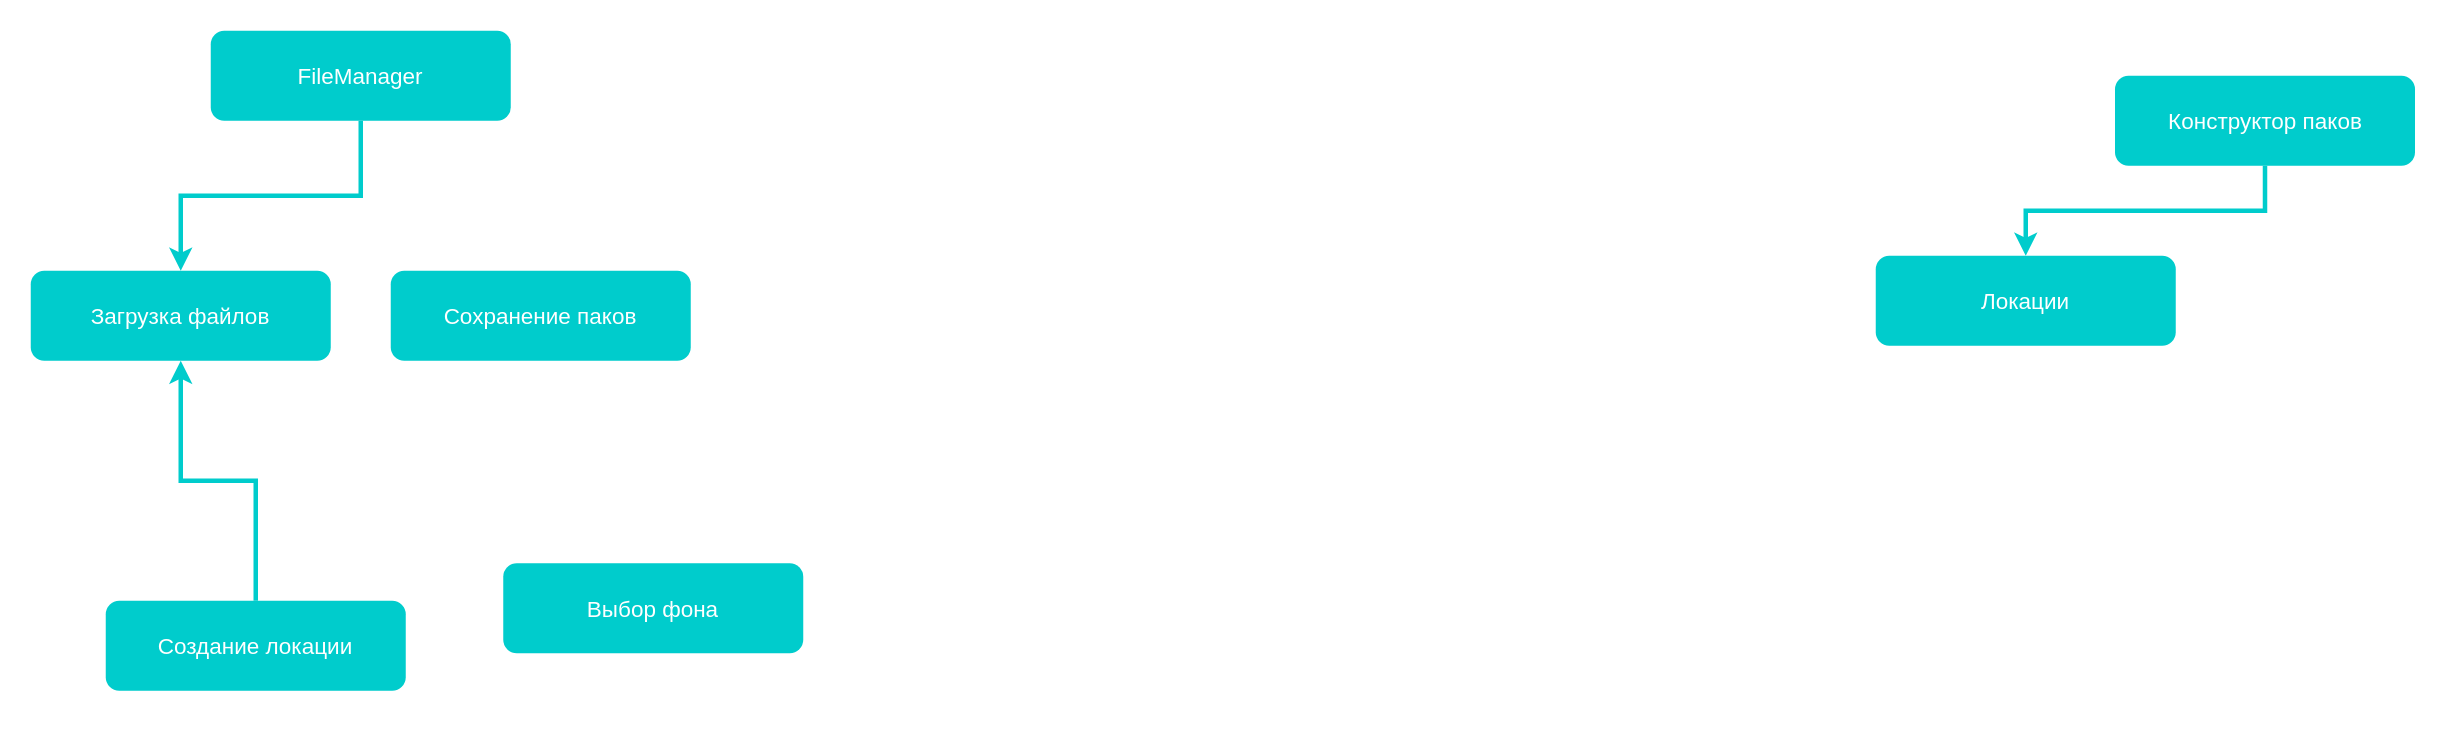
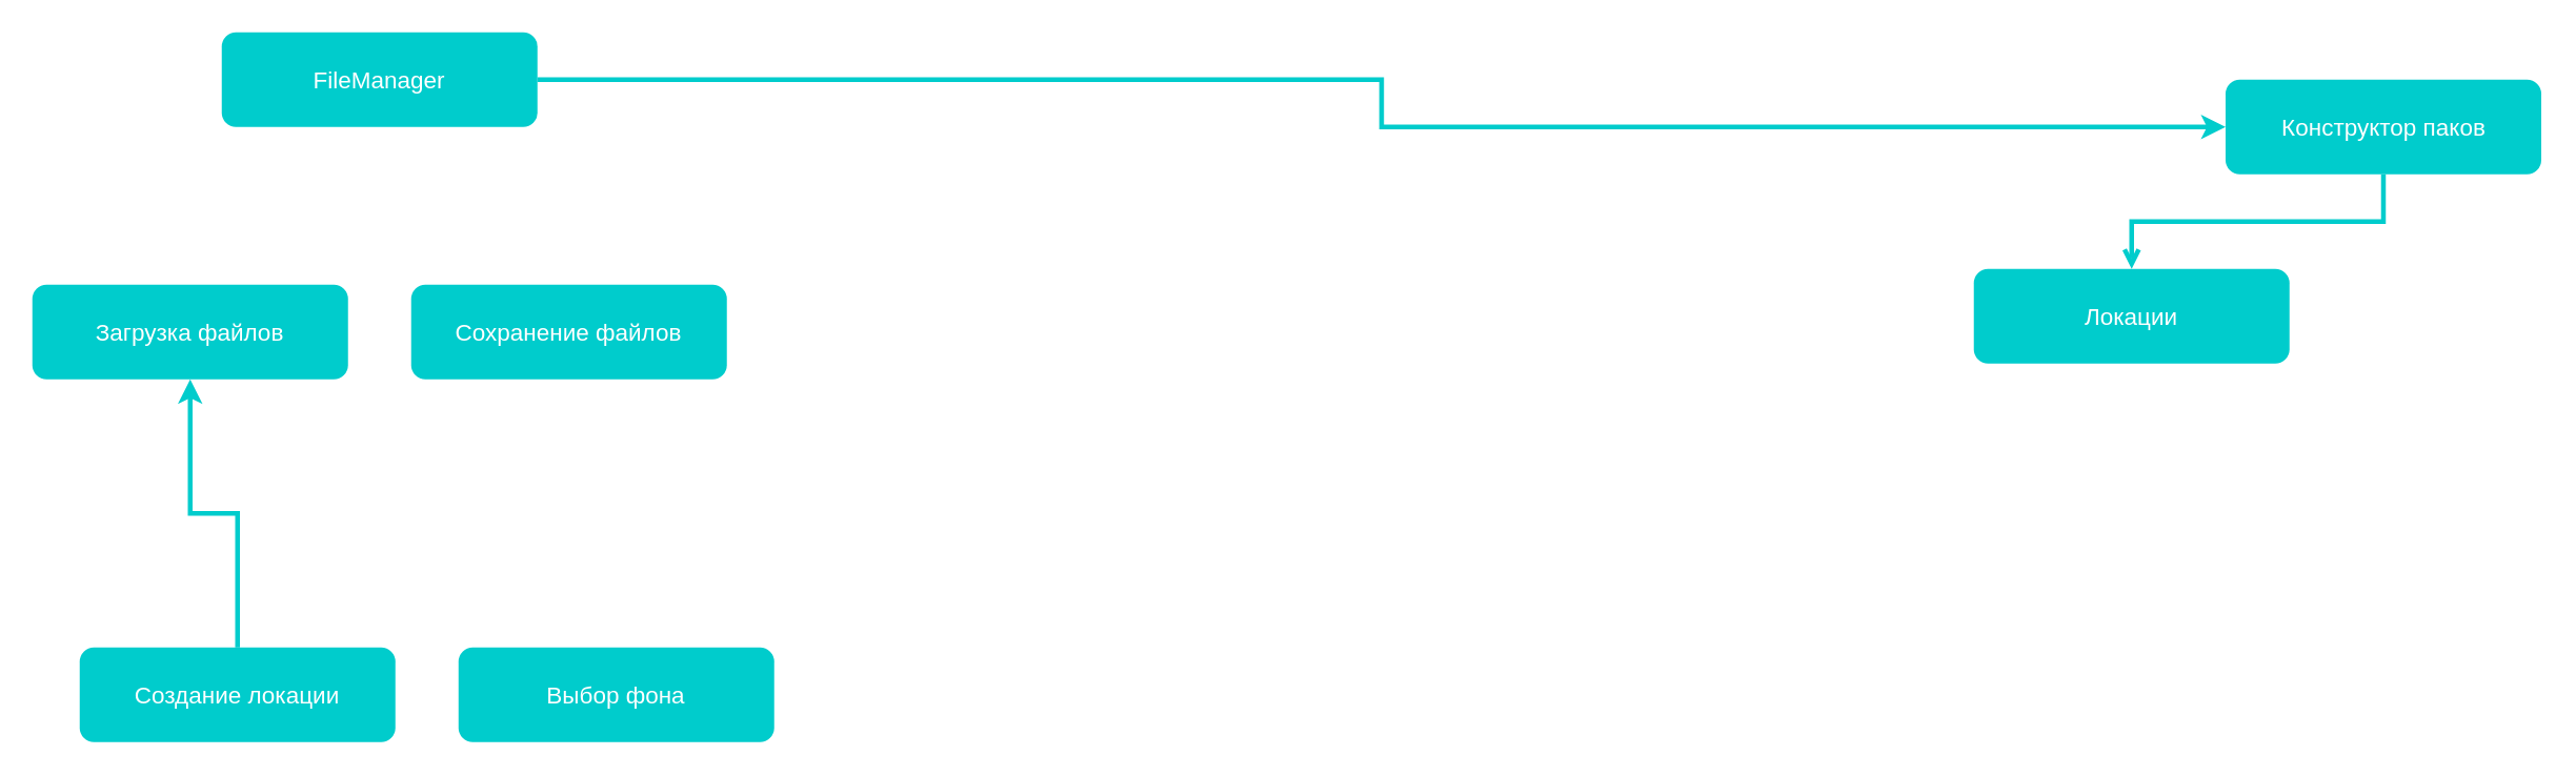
  <mxCell id="0" />
  <mxCell id="1" parent="0" />
- <mxCell id="2" style="edgeStyle=orthogonalEdgeStyle;rounded=0;orthogonalLoop=1;jettySize=auto;html=1;strokeColor=#00CCCC;strokeWidth=3;entryX=0.5;entryY=0;entryDx=0;entryDy=0;" edge="1" parent="1" source="3" target="4"><mxGeometry relative="1" as="geometry"><mxPoint x="240" y="150" as="targetPoint" /></mxGeometry></mxCell>
+ <mxCell id="2" style="edgeStyle=orthogonalEdgeStyle;rounded=0;orthogonalLoop=1;jettySize=auto;html=1;strokeColor=#00CCCC;strokeWidth=3;" edge="1" parent="1" source="3" target="10"><mxGeometry relative="1" as="geometry"><mxPoint x="240" y="150" as="targetPoint" /></mxGeometry></mxCell>
  <mxCell id="3" value="&lt;font color=&quot;#ffffff&quot; style=&quot;font-size: 15px&quot;&gt;FileManager&lt;br&gt;&lt;/font&gt;" style="rounded=1;whiteSpace=wrap;html=1;gradientColor=none;fillColor=#00CCCC;strokeColor=none;fontSize=15;" parent="1" vertex="1"><mxGeometry x="140" y="20" width="200" height="60" as="geometry" /></mxCell>
  <mxCell id="4" value="Загрузка файлов" style="rounded=1;whiteSpace=wrap;html=1;gradientColor=none;fillColor=#00CCCC;strokeColor=none;fontSize=15;fontColor=#FFFFFF;" vertex="1" parent="1"><mxGeometry x="20" y="180" width="200" height="60" as="geometry" /></mxCell>
- <mxCell id="5" value="Сохранение паков" style="rounded=1;whiteSpace=wrap;html=1;gradientColor=none;fillColor=#00CCCC;strokeColor=none;fontSize=15;fontColor=#FFFFFF;" vertex="1" parent="1"><mxGeometry x="260" y="180" width="200" height="60" as="geometry" /></mxCell>
+ <mxCell id="5" value="Сохранение файлов" style="rounded=1;whiteSpace=wrap;html=1;gradientColor=none;fillColor=#00CCCC;strokeColor=none;fontSize=15;fontColor=#FFFFFF;" vertex="1" parent="1"><mxGeometry x="260" y="180" width="200" height="60" as="geometry" /></mxCell>
  <mxCell id="6" style="edgeStyle=orthogonalEdgeStyle;rounded=0;orthogonalLoop=1;jettySize=auto;html=1;strokeColor=#00CCCC;strokeWidth=3;fontColor=#FFFFFF;" edge="1" parent="1" source="7" target="4"><mxGeometry relative="1" as="geometry" /></mxCell>
- <mxCell id="7" value="Создание локации" style="rounded=1;whiteSpace=wrap;html=1;gradientColor=none;fillColor=#00CCCC;strokeColor=none;fontSize=15;fontColor=#FFFFFF;" vertex="1" parent="1"><mxGeometry x="70" y="400" width="200" height="60" as="geometry" /></mxCell>
- <mxCell id="8" value="Выбор фона" style="rounded=1;whiteSpace=wrap;html=1;gradientColor=none;fillColor=#00CCCC;strokeColor=none;fontSize=15;fontColor=#FFFFFF;" vertex="1" parent="1"><mxGeometry x="335" y="375" width="200" height="60" as="geometry" /></mxCell>
- <mxCell id="9" style="edgeStyle=orthogonalEdgeStyle;rounded=0;orthogonalLoop=1;jettySize=auto;html=1;entryX=0.5;entryY=0;entryDx=0;entryDy=0;strokeColor=#00CCCC;strokeWidth=3;fontColor=#FFFFFF;" edge="1" parent="1" source="10" target="11"><mxGeometry relative="1" as="geometry" /></mxCell>
+ <mxCell id="7" value="Создание локации" style="rounded=1;whiteSpace=wrap;html=1;gradientColor=none;fillColor=#00CCCC;strokeColor=none;fontSize=15;fontColor=#FFFFFF;" vertex="1" parent="1"><mxGeometry x="50" y="410" width="200" height="60" as="geometry" /></mxCell>
+ <mxCell id="8" value="Выбор фона" style="rounded=1;whiteSpace=wrap;html=1;gradientColor=none;fillColor=#00CCCC;strokeColor=none;fontSize=15;fontColor=#FFFFFF;" vertex="1" parent="1"><mxGeometry x="290" y="410" width="200" height="60" as="geometry" /></mxCell>
+ <mxCell id="9" style="edgeStyle=orthogonalEdgeStyle;rounded=0;orthogonalLoop=1;jettySize=auto;html=1;entryX=0.5;entryY=0;entryDx=0;entryDy=0;strokeColor=#00CCCC;strokeWidth=3;fontColor=#FFFFFF;endArrow=open;" edge="1" parent="1" source="10" target="11"><mxGeometry relative="1" as="geometry" /></mxCell>
  <mxCell id="10" value="Конструктор паков" style="rounded=1;whiteSpace=wrap;html=1;gradientColor=none;fillColor=#00CCCC;strokeColor=none;fontSize=15;fontColor=#FFFFFF;" vertex="1" parent="1"><mxGeometry x="1409.5" y="50" width="200" height="60" as="geometry" /></mxCell>
  <mxCell id="11" value="Локации" style="rounded=1;whiteSpace=wrap;html=1;gradientColor=none;fillColor=#00CCCC;strokeColor=none;fontSize=15;fontColor=#FFFFFF;" vertex="1" parent="1"><mxGeometry x="1250" y="170" width="200" height="60" as="geometry" /></mxCell>
